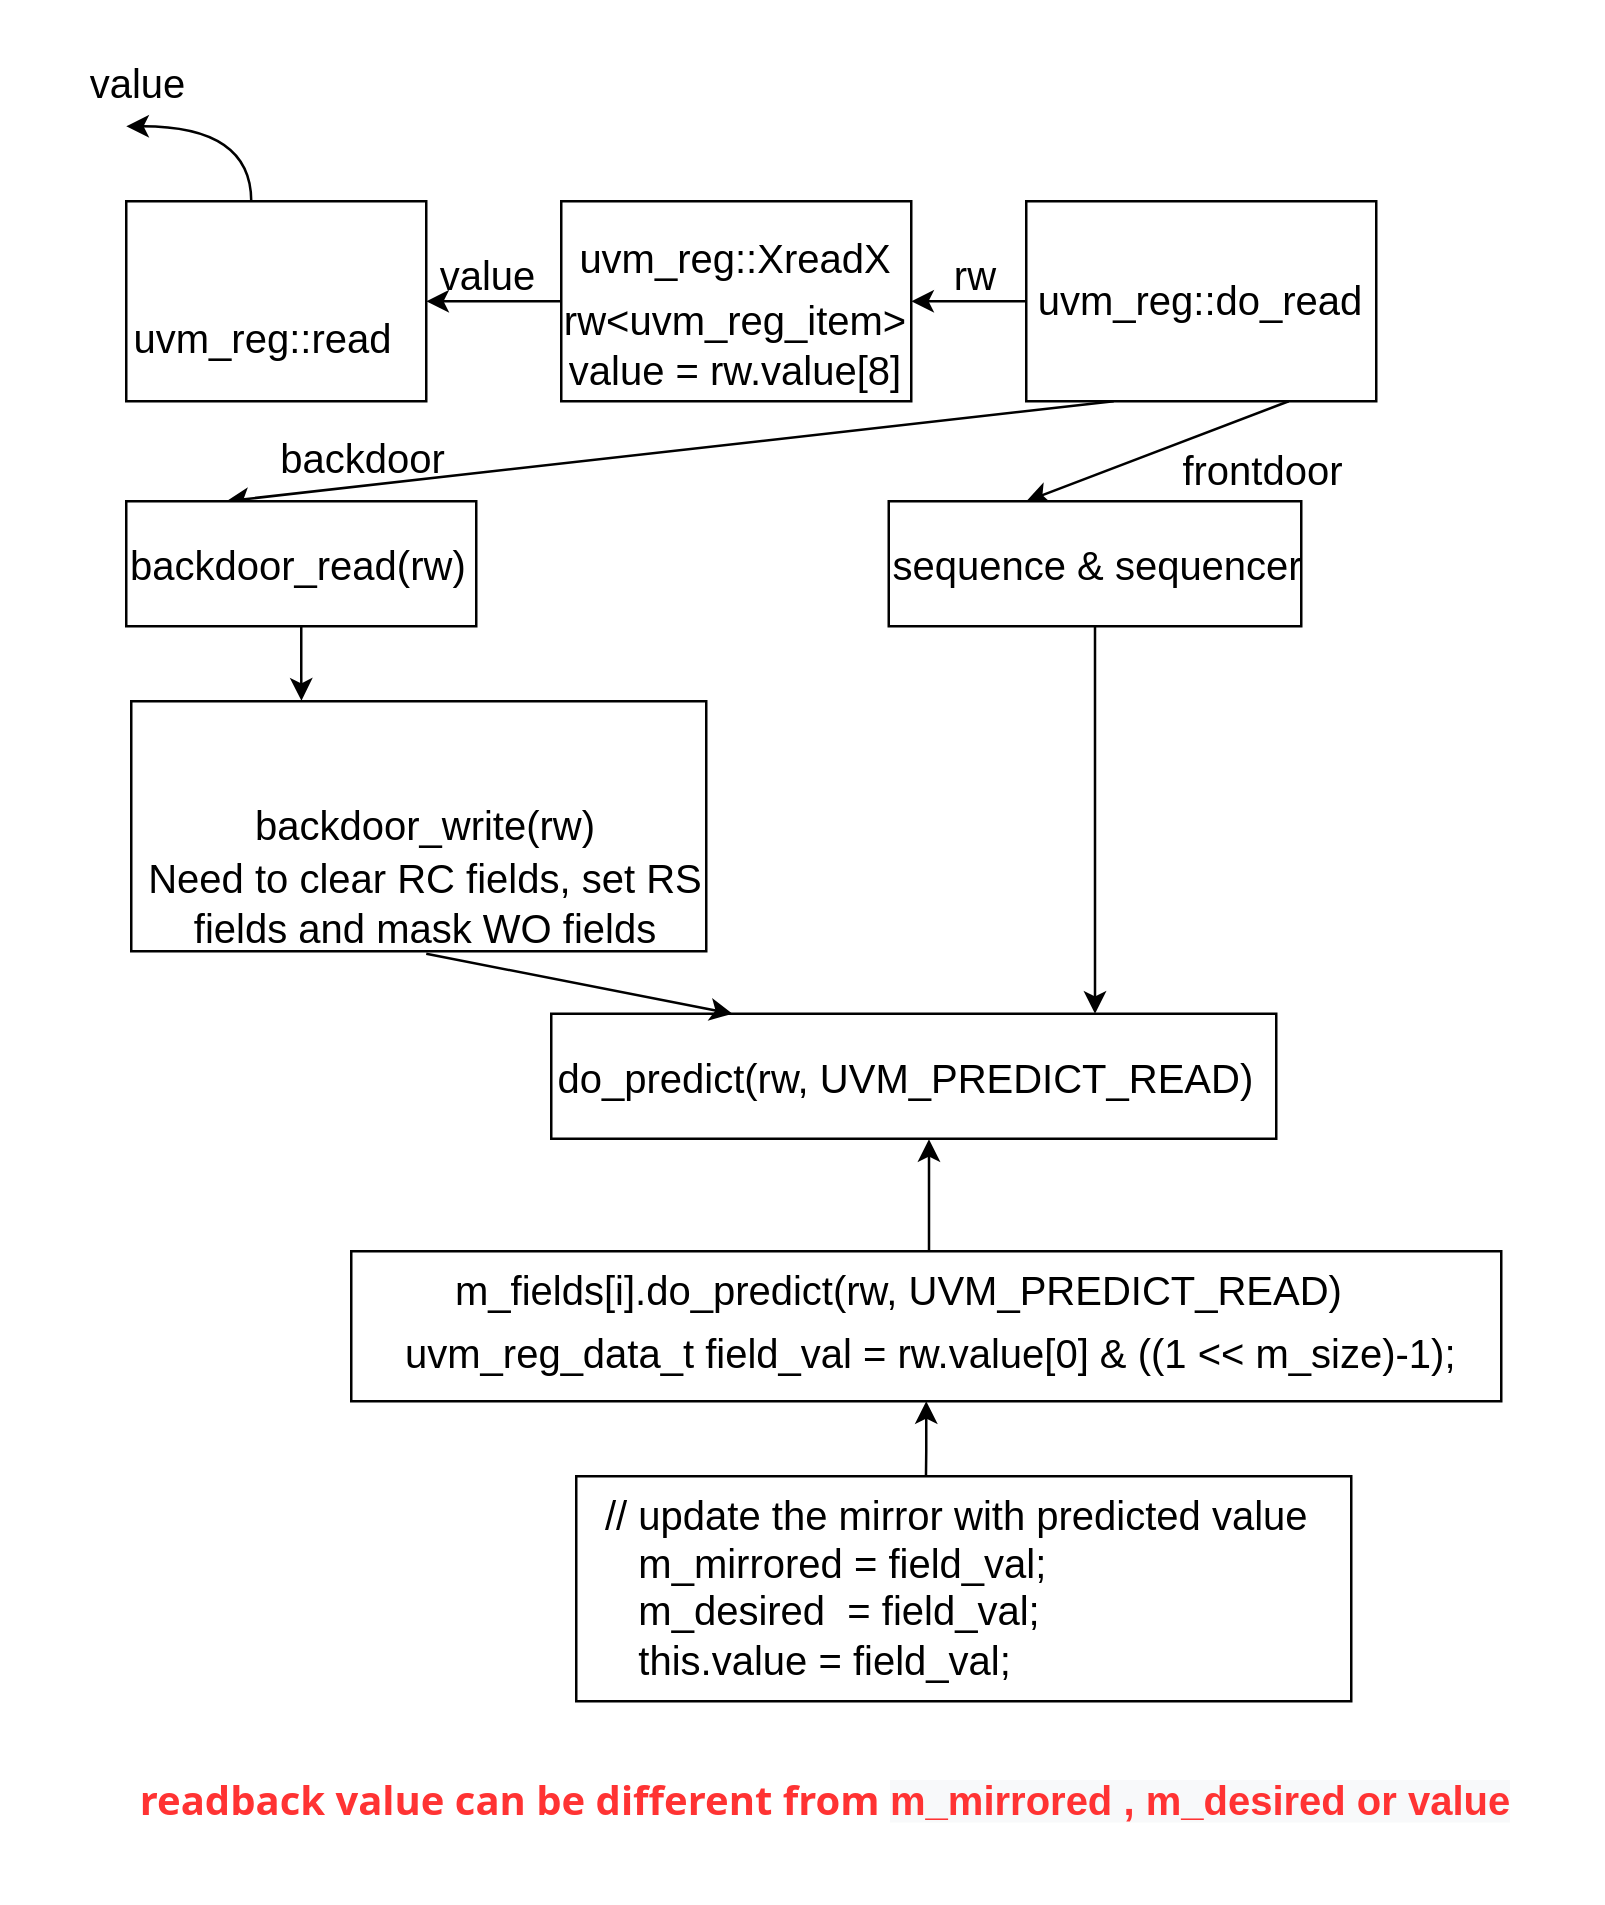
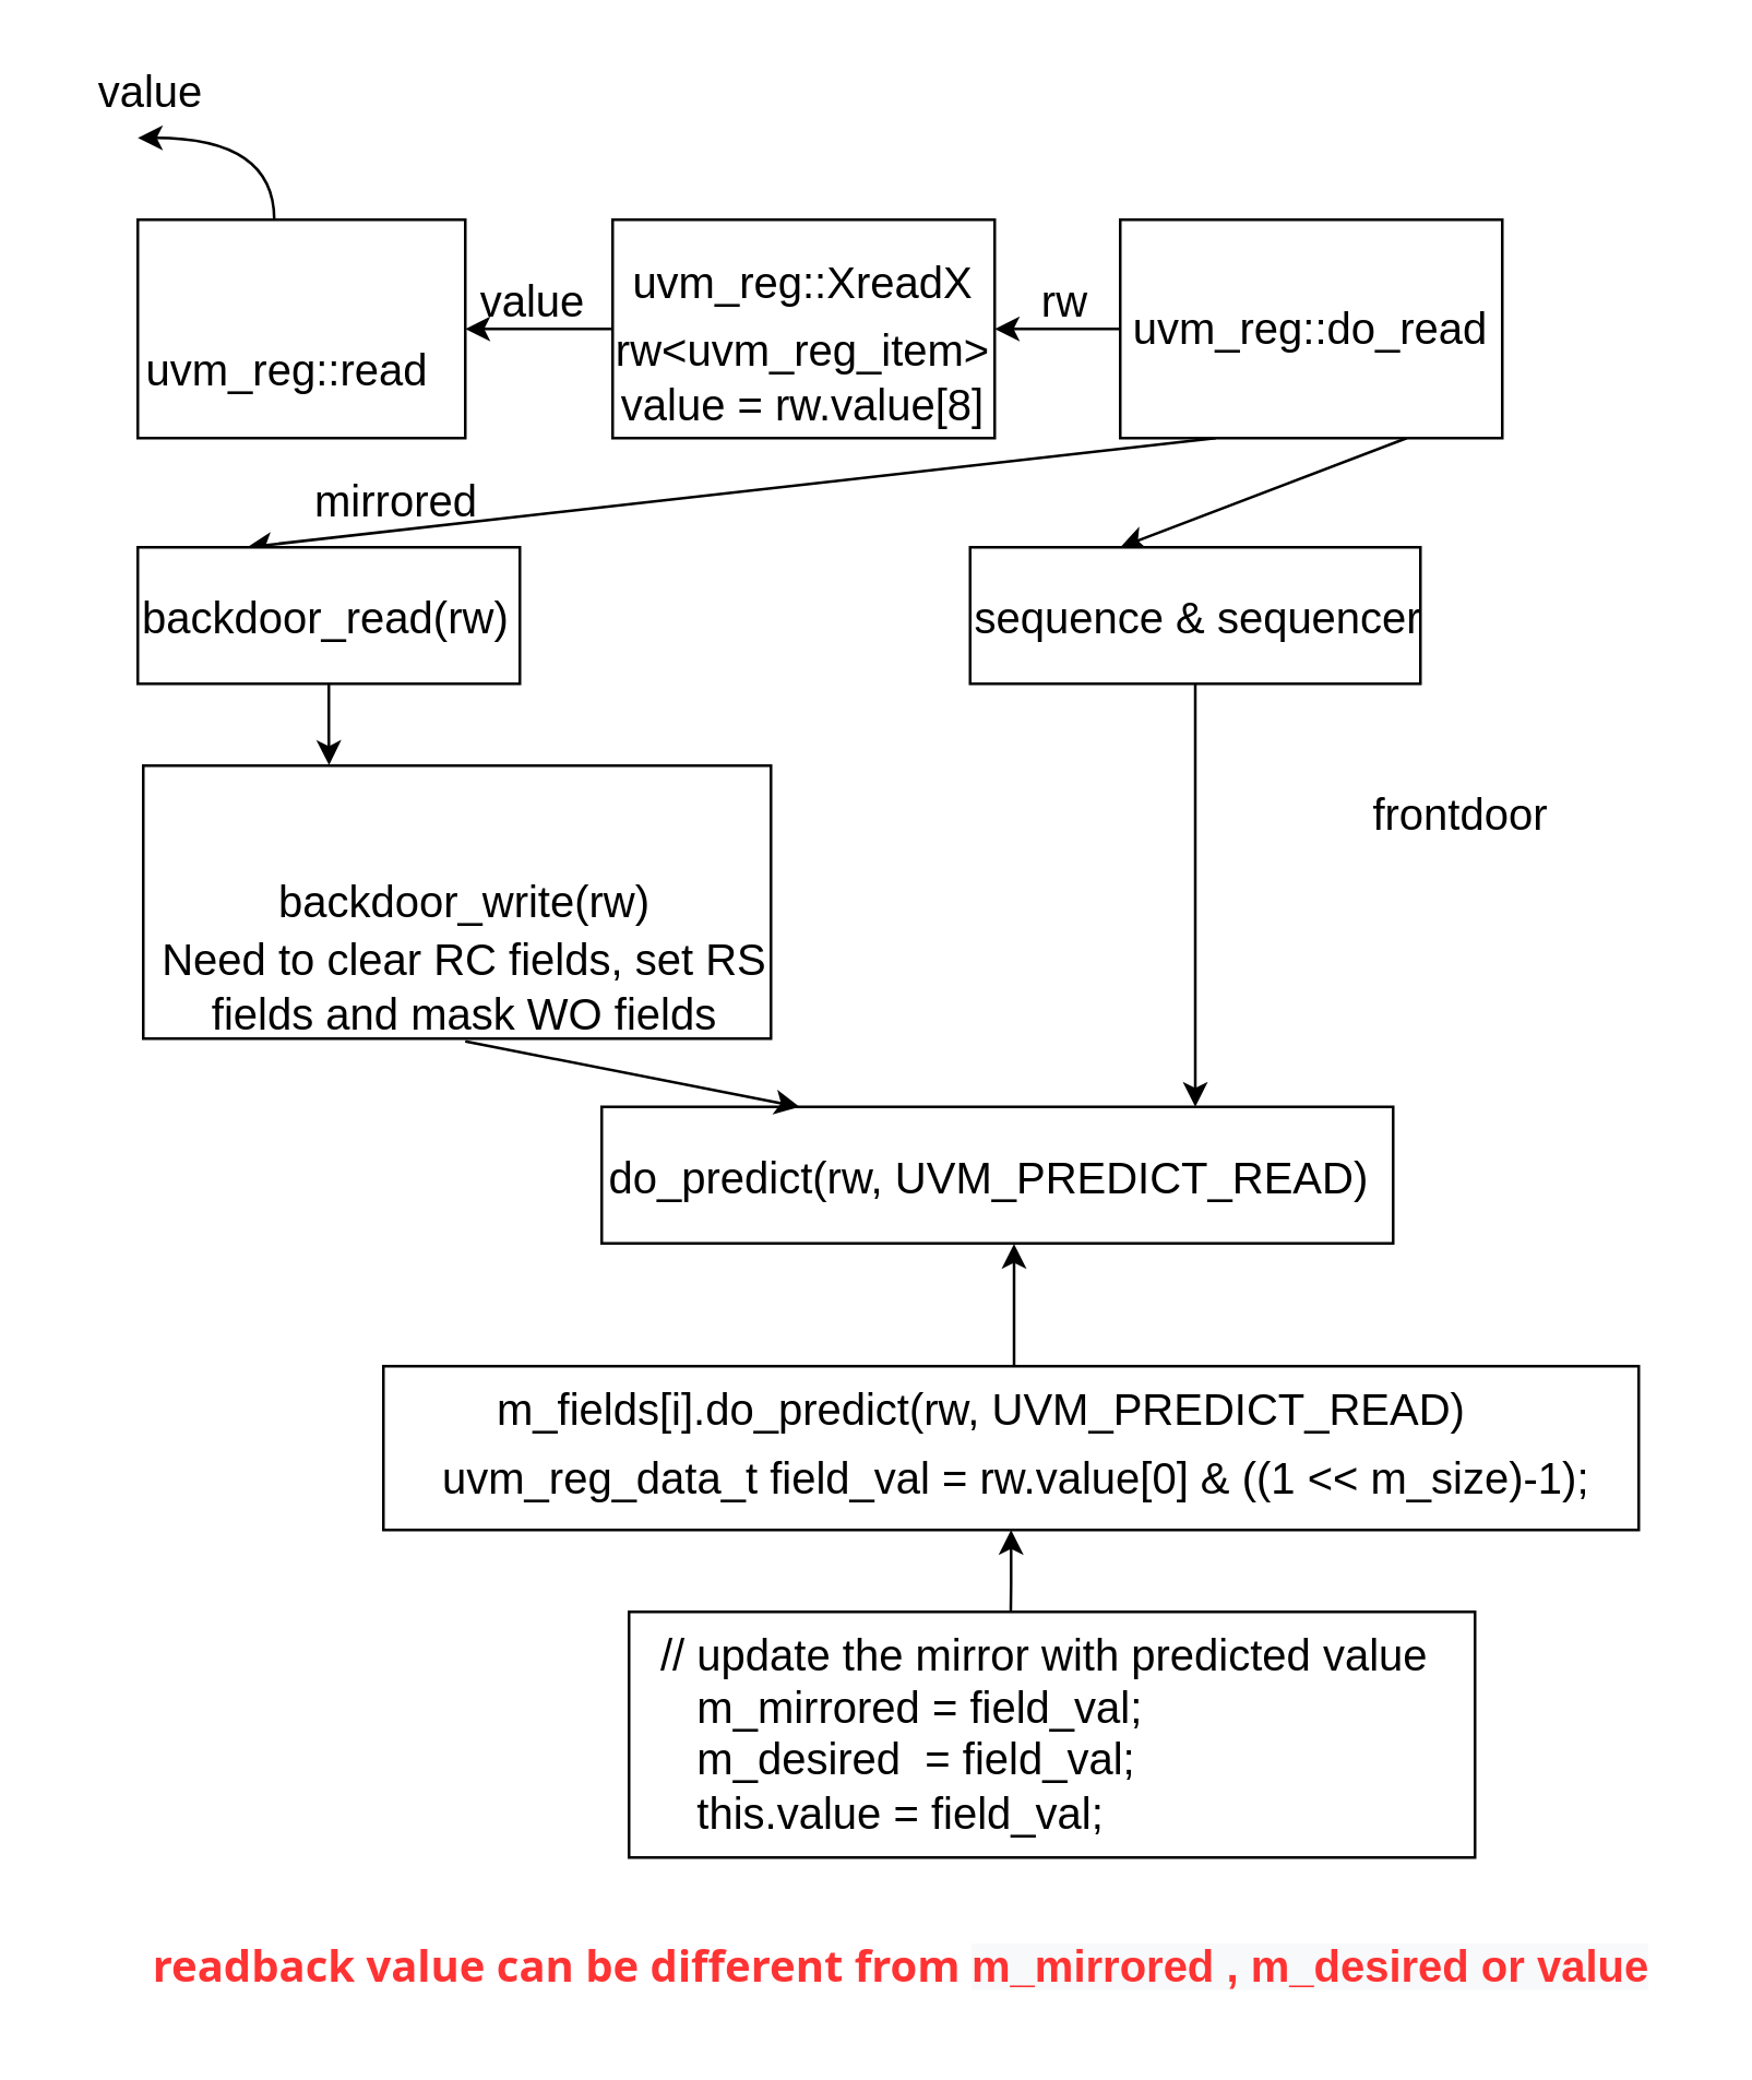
  <mxCell id="0" />
  <mxCell id="1" parent="0" />
  <mxCell id="2" value="" style="rounded=0;whiteSpace=wrap;html=1;fontSize=16;" vertex="1" parent="1"><mxGeometry x="230" y="590" width="310" height="90" as="geometry" /></mxCell>
  <mxCell id="3" value="" style="edgeStyle=orthogonalEdgeStyle;rounded=0;orthogonalLoop=1;jettySize=auto;html=1;fontSize=16;startArrow=classic;startFill=1;endArrow=none;endFill=0;" edge="1" parent="1" source="4" target="9"><mxGeometry relative="1" as="geometry" /></mxCell>
  <mxCell id="4" value="" style="rounded=0;whiteSpace=wrap;html=1;" vertex="1" parent="1"><mxGeometry x="50" y="80" width="120" height="80" as="geometry" /></mxCell>
  <mxCell id="5" value="&lt;font style=&quot;font-size: 16px&quot;&gt;uvm_reg::read&lt;/font&gt;" style="text;html=1;strokeColor=none;fillColor=none;align=center;verticalAlign=middle;whiteSpace=wrap;rounded=0;" vertex="1" parent="1"><mxGeometry x="65" y="112.5" width="80" height="45" as="geometry" /></mxCell>
  <mxCell id="6" value="" style="curved=1;endArrow=classic;html=1;rounded=0;fontSize=16;" edge="1" parent="1"><mxGeometry width="50" height="50" relative="1" as="geometry"><mxPoint x="100" y="80" as="sourcePoint" /><mxPoint x="50" y="50" as="targetPoint" /><Array as="points"><mxPoint x="100" y="50" /></Array></mxGeometry></mxCell>
  <mxCell id="7" value="&lt;font style=&quot;font-size: 16px&quot;&gt;value&lt;/font&gt;" style="text;html=1;strokeColor=none;fillColor=none;align=center;verticalAlign=middle;whiteSpace=wrap;rounded=0;" vertex="1" parent="1"><mxGeometry x="20" y="20" width="70" height="25" as="geometry" /></mxCell>
  <mxCell id="8" value="" style="edgeStyle=orthogonalEdgeStyle;rounded=0;orthogonalLoop=1;jettySize=auto;html=1;fontSize=16;startArrow=classic;startFill=1;endArrow=none;endFill=0;" edge="1" parent="1" source="9" target="12"><mxGeometry relative="1" as="geometry" /></mxCell>
  <mxCell id="9" value="" style="rounded=0;whiteSpace=wrap;html=1;" vertex="1" parent="1"><mxGeometry x="224" y="80" width="140" height="80" as="geometry" /></mxCell>
  <mxCell id="10" value="&lt;font style=&quot;font-size: 16px&quot;&gt;uvm_reg::XreadX&lt;/font&gt;" style="text;html=1;strokeColor=none;fillColor=none;align=center;verticalAlign=middle;whiteSpace=wrap;rounded=0;" vertex="1" parent="1"><mxGeometry x="254" y="80" width="80" height="45" as="geometry" /></mxCell>
  <mxCell id="11" value="&lt;font style=&quot;font-size: 16px&quot;&gt;rw&amp;lt;uvm_reg_item&amp;gt;&lt;br&gt;value = rw.value[8]&lt;br&gt;&lt;/font&gt;" style="text;html=1;strokeColor=none;fillColor=none;align=center;verticalAlign=middle;whiteSpace=wrap;rounded=0;" vertex="1" parent="1"><mxGeometry x="254" y="115" width="80" height="45" as="geometry" /></mxCell>
  <mxCell id="12" value="" style="rounded=0;whiteSpace=wrap;html=1;" vertex="1" parent="1"><mxGeometry x="410" y="80" width="140" height="80" as="geometry" /></mxCell>
  <mxCell id="13" value="&lt;font style=&quot;font-size: 16px&quot;&gt;uvm_reg::do_read&lt;/font&gt;" style="text;html=1;strokeColor=none;fillColor=none;align=center;verticalAlign=middle;whiteSpace=wrap;rounded=0;" vertex="1" parent="1"><mxGeometry x="440" y="97.5" width="80" height="45" as="geometry" /></mxCell>
  <mxCell id="14" value="&lt;font style=&quot;font-size: 16px&quot;&gt;value&lt;/font&gt;" style="text;html=1;strokeColor=none;fillColor=none;align=center;verticalAlign=middle;whiteSpace=wrap;rounded=0;" vertex="1" parent="1"><mxGeometry x="160" y="97.5" width="70" height="25" as="geometry" /></mxCell>
  <mxCell id="15" value="&lt;font style=&quot;font-size: 16px&quot;&gt;rw&lt;/font&gt;" style="text;html=1;strokeColor=none;fillColor=none;align=center;verticalAlign=middle;whiteSpace=wrap;rounded=0;" vertex="1" parent="1"><mxGeometry x="355" y="97.5" width="70" height="25" as="geometry" /></mxCell>
  <mxCell id="16" value="" style="endArrow=classic;html=1;rounded=0;fontSize=16;exitX=0.25;exitY=1;exitDx=0;exitDy=0;" edge="1" parent="1" source="12"><mxGeometry width="50" height="50" relative="1" as="geometry"><mxPoint x="350" y="280" as="sourcePoint" /><mxPoint x="90" y="200" as="targetPoint" /></mxGeometry></mxCell>
  <mxCell id="17" value="" style="endArrow=classic;html=1;rounded=0;fontSize=16;exitX=0.75;exitY=1;exitDx=0;exitDy=0;" edge="1" parent="1" source="12"><mxGeometry width="50" height="50" relative="1" as="geometry"><mxPoint x="630" y="270" as="sourcePoint" /><mxPoint x="410" y="200" as="targetPoint" /></mxGeometry></mxCell>
  <mxCell id="18" value="" style="edgeStyle=orthogonalEdgeStyle;rounded=0;orthogonalLoop=1;jettySize=auto;html=1;fontSize=16;startArrow=none;startFill=0;endArrow=classic;endFill=1;entryX=0.296;entryY=-0.002;entryDx=0;entryDy=0;entryPerimeter=0;" edge="1" parent="1" source="19" target="23"><mxGeometry relative="1" as="geometry"><mxPoint x="120" y="270" as="targetPoint" /></mxGeometry></mxCell>
  <mxCell id="19" value="" style="rounded=0;whiteSpace=wrap;html=1;" vertex="1" parent="1"><mxGeometry x="50" y="200" width="140" height="50" as="geometry" /></mxCell>
- <mxCell id="20" value="&lt;font style=&quot;font-size: 16px&quot;&gt;backdoor&lt;/font&gt;" style="text;html=1;strokeColor=none;fillColor=none;align=center;verticalAlign=middle;whiteSpace=wrap;rounded=0;" vertex="1" parent="1"><mxGeometry x="110" y="170" width="70" height="25" as="geometry" /></mxCell>
- <mxCell id="21" value="&lt;font style=&quot;font-size: 16px&quot;&gt;frontdoor&lt;/font&gt;" style="text;html=1;strokeColor=none;fillColor=none;align=center;verticalAlign=middle;whiteSpace=wrap;rounded=0;" vertex="1" parent="1"><mxGeometry x="470" y="175" width="70" height="25" as="geometry" /></mxCell>
+ <mxCell id="20" value="&lt;font style=&quot;font-size: 16px&quot;&gt;mirrored&lt;/font&gt;" style="text;html=1;strokeColor=none;fillColor=none;align=center;verticalAlign=middle;whiteSpace=wrap;rounded=0;" vertex="1" parent="1"><mxGeometry x="110" y="170" width="70" height="25" as="geometry" /></mxCell>
+ <mxCell id="21" value="&lt;font style=&quot;font-size: 16px&quot;&gt;frontdoor&lt;/font&gt;" style="text;html=1;strokeColor=none;fillColor=none;align=center;verticalAlign=middle;whiteSpace=wrap;rounded=0;" vertex="1" parent="1"><mxGeometry x="500" y="285" width="70" height="25" as="geometry" /></mxCell>
  <mxCell id="22" value="backdoor_read(rw)" style="text;whiteSpace=wrap;html=1;fontSize=16;" vertex="1" parent="1"><mxGeometry x="50" y="210" width="150" height="30" as="geometry" /></mxCell>
  <mxCell id="23" value="" style="rounded=0;whiteSpace=wrap;html=1;" vertex="1" parent="1"><mxGeometry x="52" y="280" width="230" height="100" as="geometry" /></mxCell>
  <mxCell id="24" value="backdoor_write(rw)" style="text;html=1;strokeColor=none;fillColor=none;align=center;verticalAlign=middle;whiteSpace=wrap;rounded=0;fontSize=16;" vertex="1" parent="1"><mxGeometry x="140" y="315" width="60" height="30" as="geometry" /></mxCell>
  <mxCell id="25" value="Need to clear RC fields, set RS fields and mask WO fields" style="text;html=1;strokeColor=none;fillColor=none;align=center;verticalAlign=middle;whiteSpace=wrap;rounded=0;fontSize=16;" vertex="1" parent="1"><mxGeometry x="50" y="341" width="240" height="40" as="geometry" /></mxCell>
  <mxCell id="26" value="" style="rounded=0;whiteSpace=wrap;html=1;" vertex="1" parent="1"><mxGeometry x="220" y="405" width="290" height="50" as="geometry" /></mxCell>
  <mxCell id="27" value="" style="rounded=0;whiteSpace=wrap;html=1;" vertex="1" parent="1"><mxGeometry x="355" y="200" width="165" height="50" as="geometry" /></mxCell>
  <mxCell id="28" value="sequence &amp;amp; sequencer" style="text;whiteSpace=wrap;html=1;fontSize=16;" vertex="1" parent="1"><mxGeometry x="355" y="210" width="166" height="30" as="geometry" /></mxCell>
  <mxCell id="29" value="" style="edgeStyle=orthogonalEdgeStyle;rounded=0;orthogonalLoop=1;jettySize=auto;html=1;fontSize=16;startArrow=classic;startFill=1;endArrow=none;endFill=0;exitX=0.521;exitY=1.004;exitDx=0;exitDy=0;exitPerimeter=0;entryX=0.455;entryY=0.004;entryDx=0;entryDy=0;entryPerimeter=0;" edge="1" parent="1" source="26" target="35"><mxGeometry relative="1" as="geometry"><mxPoint x="371" y="460" as="sourcePoint" /><Array as="points" /></mxGeometry></mxCell>
  <mxCell id="30" value="do_predict(rw, UVM_PREDICT_READ)" style="text;whiteSpace=wrap;html=1;fontSize=16;" vertex="1" parent="1"><mxGeometry x="221" y="415" width="300" height="30" as="geometry" /></mxCell>
  <mxCell id="31" value="" style="endArrow=classic;html=1;rounded=0;fontSize=16;exitX=0.5;exitY=1;exitDx=0;exitDy=0;entryX=0.25;entryY=0;entryDx=0;entryDy=0;" edge="1" parent="1" source="25" target="26"><mxGeometry width="50" height="50" relative="1" as="geometry"><mxPoint x="270" y="580" as="sourcePoint" /><mxPoint x="320" y="530" as="targetPoint" /></mxGeometry></mxCell>
  <mxCell id="32" value="" style="endArrow=classic;html=1;rounded=0;fontSize=16;exitX=0.5;exitY=1;exitDx=0;exitDy=0;entryX=0.75;entryY=0;entryDx=0;entryDy=0;" edge="1" parent="1" source="27" target="26"><mxGeometry width="50" height="50" relative="1" as="geometry"><mxPoint x="490" y="365" as="sourcePoint" /><mxPoint x="385" y="405" as="targetPoint" /></mxGeometry></mxCell>
  <mxCell id="33" value="" style="edgeStyle=orthogonalEdgeStyle;rounded=0;orthogonalLoop=1;jettySize=auto;html=1;fontSize=16;startArrow=classic;startFill=1;endArrow=none;endFill=0;entryX=0.419;entryY=0;entryDx=0;entryDy=0;entryPerimeter=0;" edge="1" parent="1" source="34" target="37"><mxGeometry relative="1" as="geometry" /></mxCell>
  <mxCell id="34" value="" style="rounded=0;whiteSpace=wrap;html=1;" vertex="1" parent="1"><mxGeometry x="140" y="500" width="460" height="60" as="geometry" /></mxCell>
  <mxCell id="35" value="m_fields[i].do_predict(rw, UVM_PREDICT_READ)" style="text;whiteSpace=wrap;html=1;fontSize=16;" vertex="1" parent="1"><mxGeometry x="180" y="500" width="420" height="60" as="geometry" /></mxCell>
  <mxCell id="36" value="uvm_reg_data_t field_val = rw.value[0] &amp; ((1 &lt;&lt; m_size)-1);" style="text;whiteSpace=wrap;html=1;fontSize=16;" vertex="1" parent="1"><mxGeometry x="160" y="525" width="450" height="10" as="geometry" /></mxCell>
  <mxCell id="37" value="// update the mirror with predicted value&#10;   m_mirrored = field_val;&#10;   m_desired  = field_val;&#10;   this.value = field_val;" style="text;whiteSpace=wrap;html=1;fontSize=16;" vertex="1" parent="1"><mxGeometry x="240" y="590" width="310" height="90" as="geometry" /></mxCell>
  <mxCell id="38" value="&lt;strong style=&quot;box-sizing: border-box ; font-family: &amp;#34;open sans&amp;#34; , &amp;#34;clear sans&amp;#34; , &amp;#34;helvetica neue&amp;#34; , &amp;#34;helvetica&amp;#34; , &amp;#34;arial&amp;#34; , &amp;#34;segoe ui emoji&amp;#34; , sans-serif ; text-align: left ; background-color: rgb(255 , 255 , 255)&quot;&gt;&lt;span class=&quot;md-plain&quot; style=&quot;box-sizing: border-box&quot;&gt;&lt;font color=&quot;#ff3333&quot;&gt;readback value can be different from&amp;nbsp;&lt;span style=&quot;font-family: &amp;#34;helvetica&amp;#34; ; background-color: rgb(248 , 249 , 250)&quot;&gt;m_mirrored&amp;nbsp;, m_desired or value&lt;/span&gt;&lt;br&gt;&lt;/font&gt;&lt;/span&gt;&lt;/strong&gt;" style="text;html=1;strokeColor=none;fillColor=none;align=center;verticalAlign=middle;whiteSpace=wrap;rounded=0;fontSize=16;" vertex="1" parent="1"><mxGeometry x="40" y="700" width="580" height="40" as="geometry" /></mxCell>
